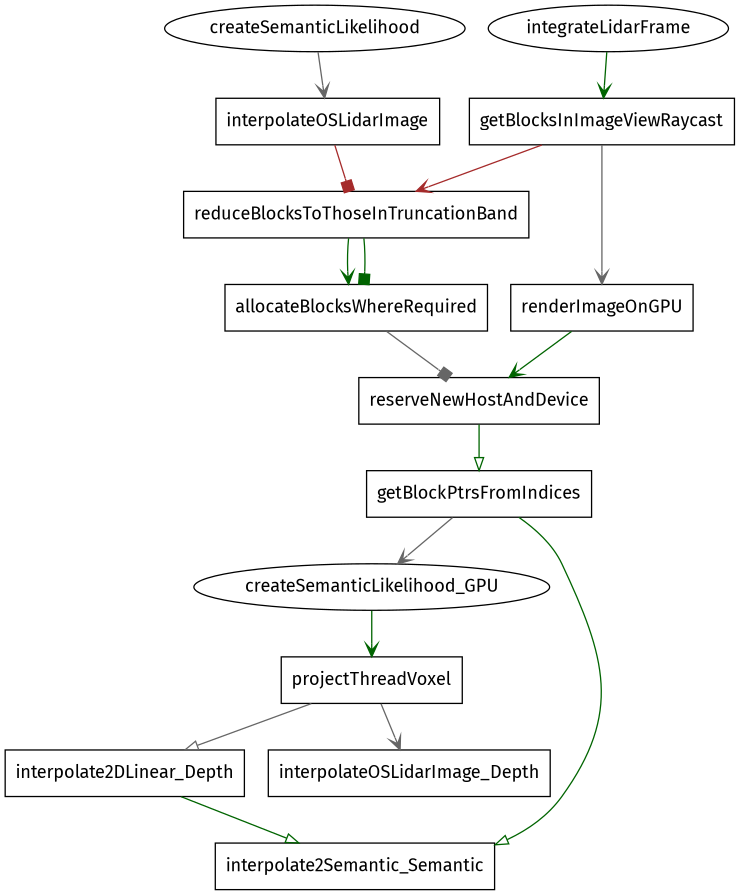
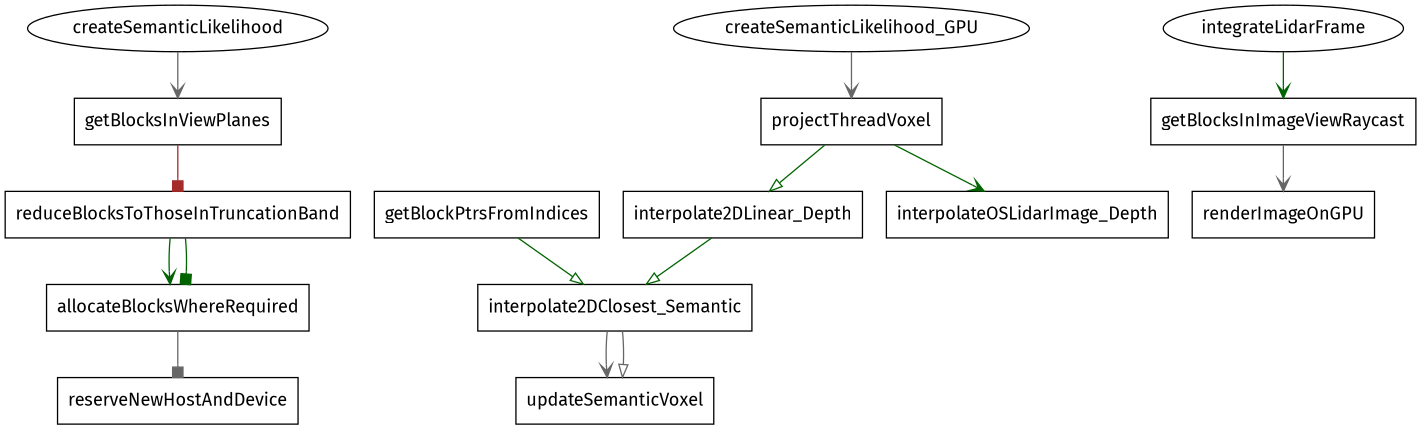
  digraph {
    fontname="Fira Sans"
    rankdir=TB
    node [fontname="Fira Sans" shape=box]
    edge [arrowhead=vee color=darkgreen fontname="Fira Sans"]
    reserveNewHostAndDevice
    getBlockPtrsFromIndices
-   getBlocksInViewPlanes [label=interpolateOSLidarImage]
+   getBlocksInViewPlanes
    reduceBlocksToThoseInTruncationBand
    allocateBlocksWhereRequired
    renderImageOnGPU
    createSemanticLikelihood_GPU [shape=ellipse]
    projectThreadVoxel
    interpolate2DLinear_Depth
-   interpolate2DClosest_Semantic [label=interpolate2Semantic_Semantic]
+   interpolate2DClosest_Semantic
+   updateSemanticVoxel
    getBlocksInImageViewRaycast
    interpolateOSLidarImage_Depth
    n14 [label=createSemanticLikelihood shape=""]
    integrateLidarFrame [shape=""]
    subgraph sub_1 {
      reserveNewHostAndDevice
      getBlockPtrsFromIndices
    }
    subgraph sub_2 {
      getBlocksInViewPlanes
      reduceBlocksToThoseInTruncationBand
      allocateBlocksWhereRequired
      renderImageOnGPU
    }
    subgraph sub_3 {
      createSemanticLikelihood_GPU
      projectThreadVoxel
      interpolate2DLinear_Depth
      interpolate2DClosest_Semantic
+     updateSemanticVoxel
    }
    subgraph sub_4 {
      reduceBlocksToThoseInTruncationBand
      allocateBlocksWhereRequired
      getBlocksInImageViewRaycast
    }
    subgraph sub_5 {
      projectThreadVoxel
      interpolate2DClosest_Semantic
+     updateSemanticVoxel
      interpolateOSLidarImage_Depth
    }
-   reserveNewHostAndDevice -> getBlockPtrsFromIndices [arrowhead=onormal]
-   getBlockPtrsFromIndices -> createSemanticLikelihood_GPU [color=gray40]
    getBlockPtrsFromIndices -> interpolate2DClosest_Semantic [arrowhead=onormal]
    getBlocksInViewPlanes -> reduceBlocksToThoseInTruncationBand [arrowhead=box color=brown]
    reduceBlocksToThoseInTruncationBand -> allocateBlocksWhereRequired
    reduceBlocksToThoseInTruncationBand -> allocateBlocksWhereRequired [arrowhead=box]
    allocateBlocksWhereRequired -> reserveNewHostAndDevice [arrowhead=box color=gray40]
-   renderImageOnGPU -> reserveNewHostAndDevice
-   createSemanticLikelihood_GPU -> projectThreadVoxel
-   projectThreadVoxel -> interpolate2DLinear_Depth [arrowhead=onormal color=gray40]
-   projectThreadVoxel -> interpolateOSLidarImage_Depth [color=gray40]
+   createSemanticLikelihood_GPU -> projectThreadVoxel [color=gray40]
+   projectThreadVoxel -> interpolate2DLinear_Depth [arrowhead=onormal]
+   projectThreadVoxel -> interpolateOSLidarImage_Depth
    interpolate2DLinear_Depth -> interpolate2DClosest_Semantic [arrowhead=onormal]
-   getBlocksInImageViewRaycast -> reduceBlocksToThoseInTruncationBand [color=brown]
+   interpolate2DClosest_Semantic -> updateSemanticVoxel [color=gray40]
+   interpolate2DClosest_Semantic -> updateSemanticVoxel [arrowhead=onormal color=gray40]
    getBlocksInImageViewRaycast -> renderImageOnGPU [color=gray40]
    n14 -> getBlocksInViewPlanes [color=gray40]
    integrateLidarFrame -> getBlocksInImageViewRaycast
  }
